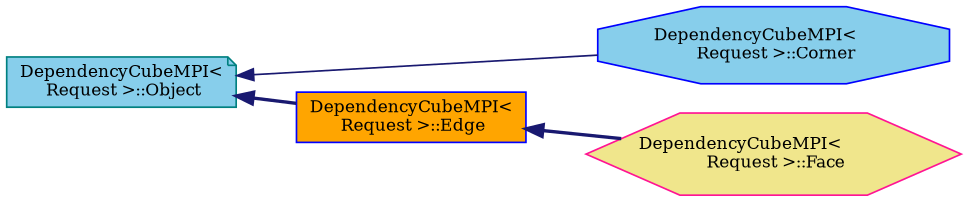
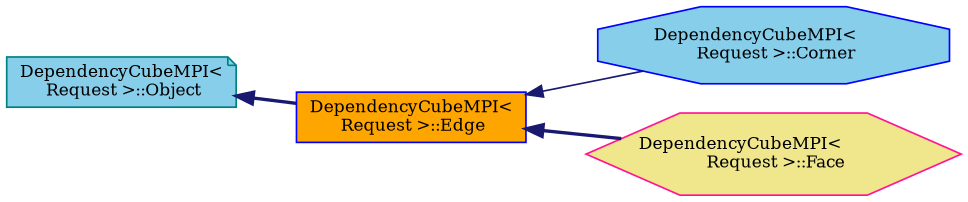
  digraph {
    fontname="DejaVu Serif"
    rankdir=LR
    node [color=blue fillcolor=skyblue fontname="DejaVu Serif" fontsize=10 style=filled]
    edge [color=midnightblue dir=back fontname="DejaVu Serif" fontsize=10 labelfontname=Helvetica labelfontsize=10 style=bold]
    n1 [color=teal fontcolor=black height=0.2 label="DependencyCubeMPI\<\l Request \>::Object" shape=note width=0.4]
    n2 [height=0.2 label="DependencyCubeMPI\<\l Request \>::Corner" shape=octagon width=0.4]
    n3 [fillcolor=orange height=0.2 label="DependencyCubeMPI\<\l Request \>::Edge" shape=box width=0.4]
    n4 [color=deeppink fillcolor=khaki height=0.2 label="DependencyCubeMPI\<\l Request \>::Face" shape=hexagon width=0.4]
-   n1 -> n2 [style=solid]
+   n3 -> n2 [style=solid]
    n1 -> n3
    n3 -> n4
  }
